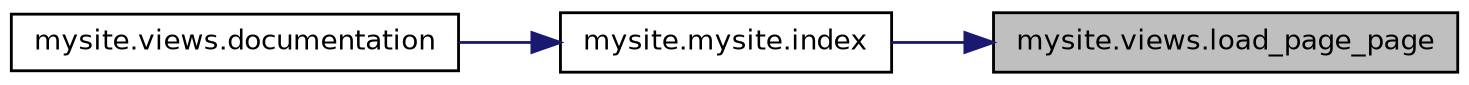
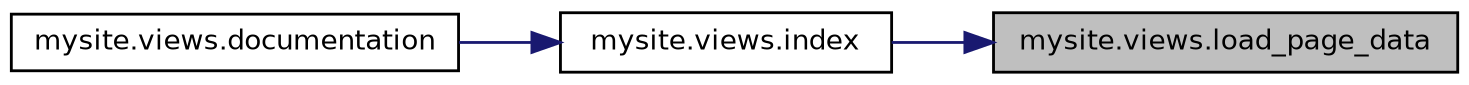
  digraph {
    rankdir=RL
    node [color=black fillcolor=white fontname=Helvetica fontsize=10 shape=record style=filled]
    edge [color=midnightblue dir=back fontname=Helvetica fontsize=10 labelfontname=Helvetica labelfontsize=10 style=solid]
-   n1 [fillcolor=grey75 fontcolor=black height=0.2 label="mysite.views.load_page_page" width=0.4]
-   n2 [height=0.2 label="mysite.mysite.index" width=0.4]
+   n1 [fillcolor=grey75 fontcolor=black height=0.2 label="mysite.views.load_page_data" width=0.4]
+   n2 [height=0.2 label="mysite.views.index" width=0.4]
    n3 [height=0.2 label="mysite.views.documentation" width=0.4]
    n1 -> n2
    n2 -> n3
  }
